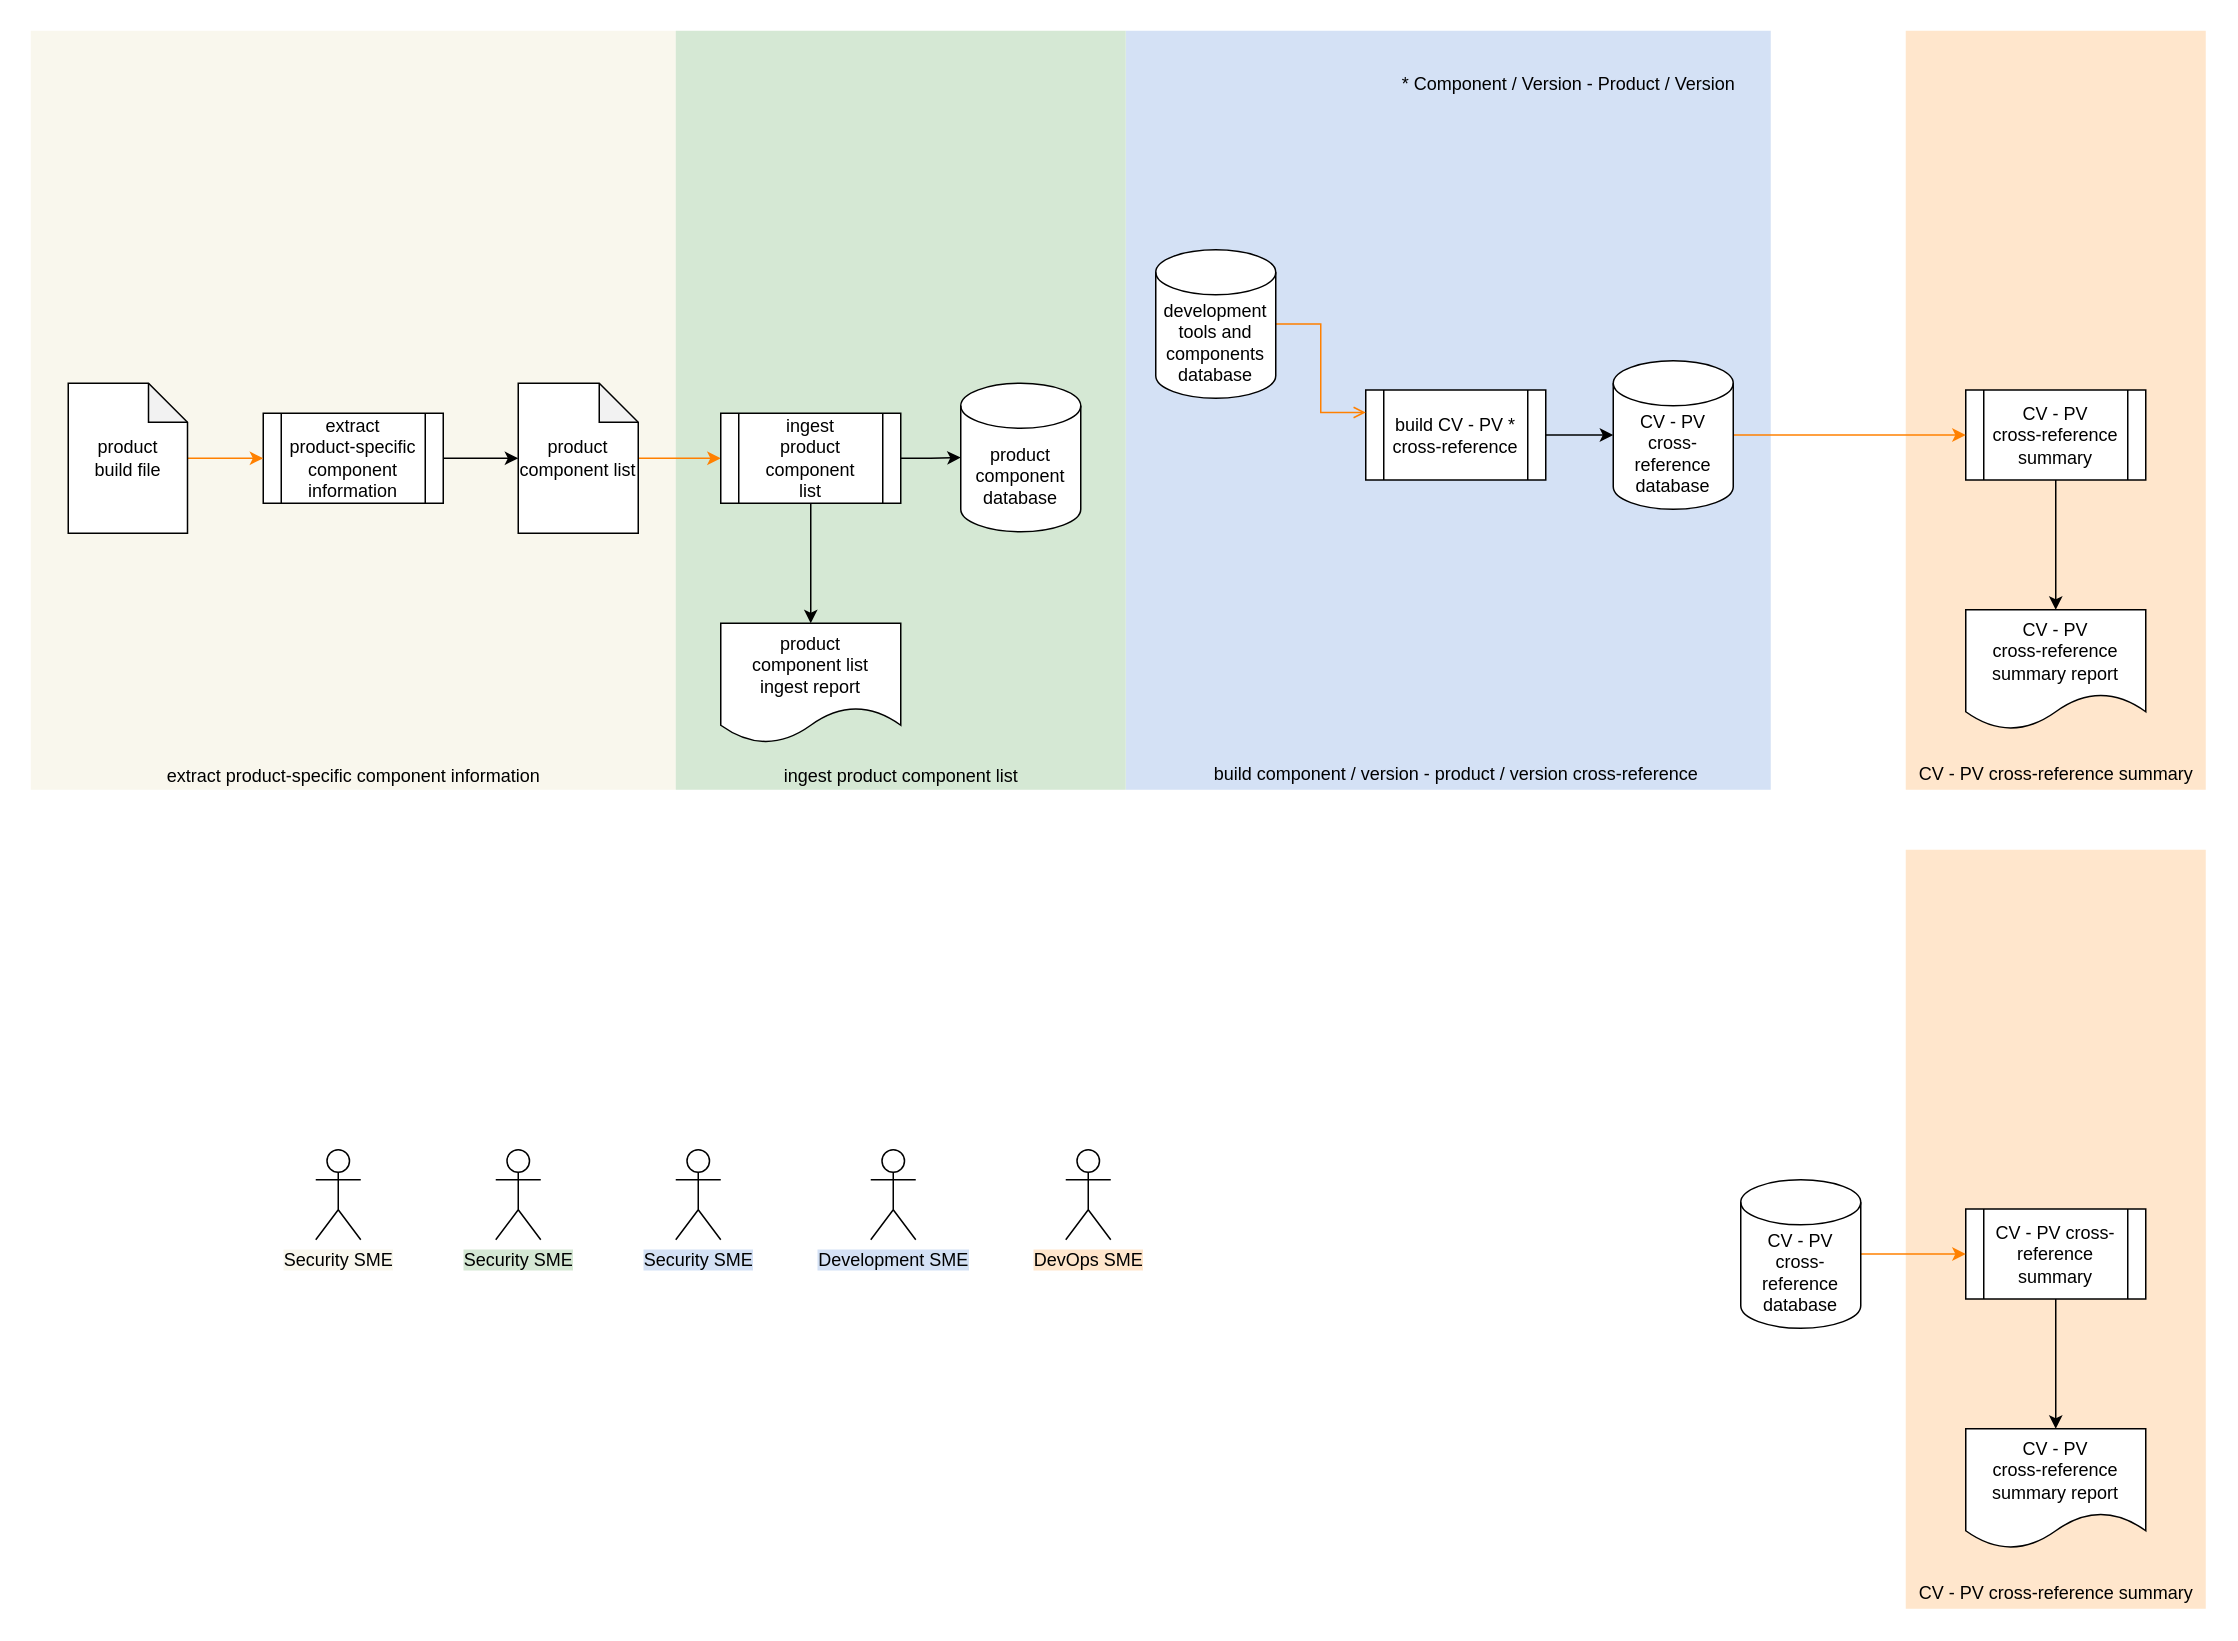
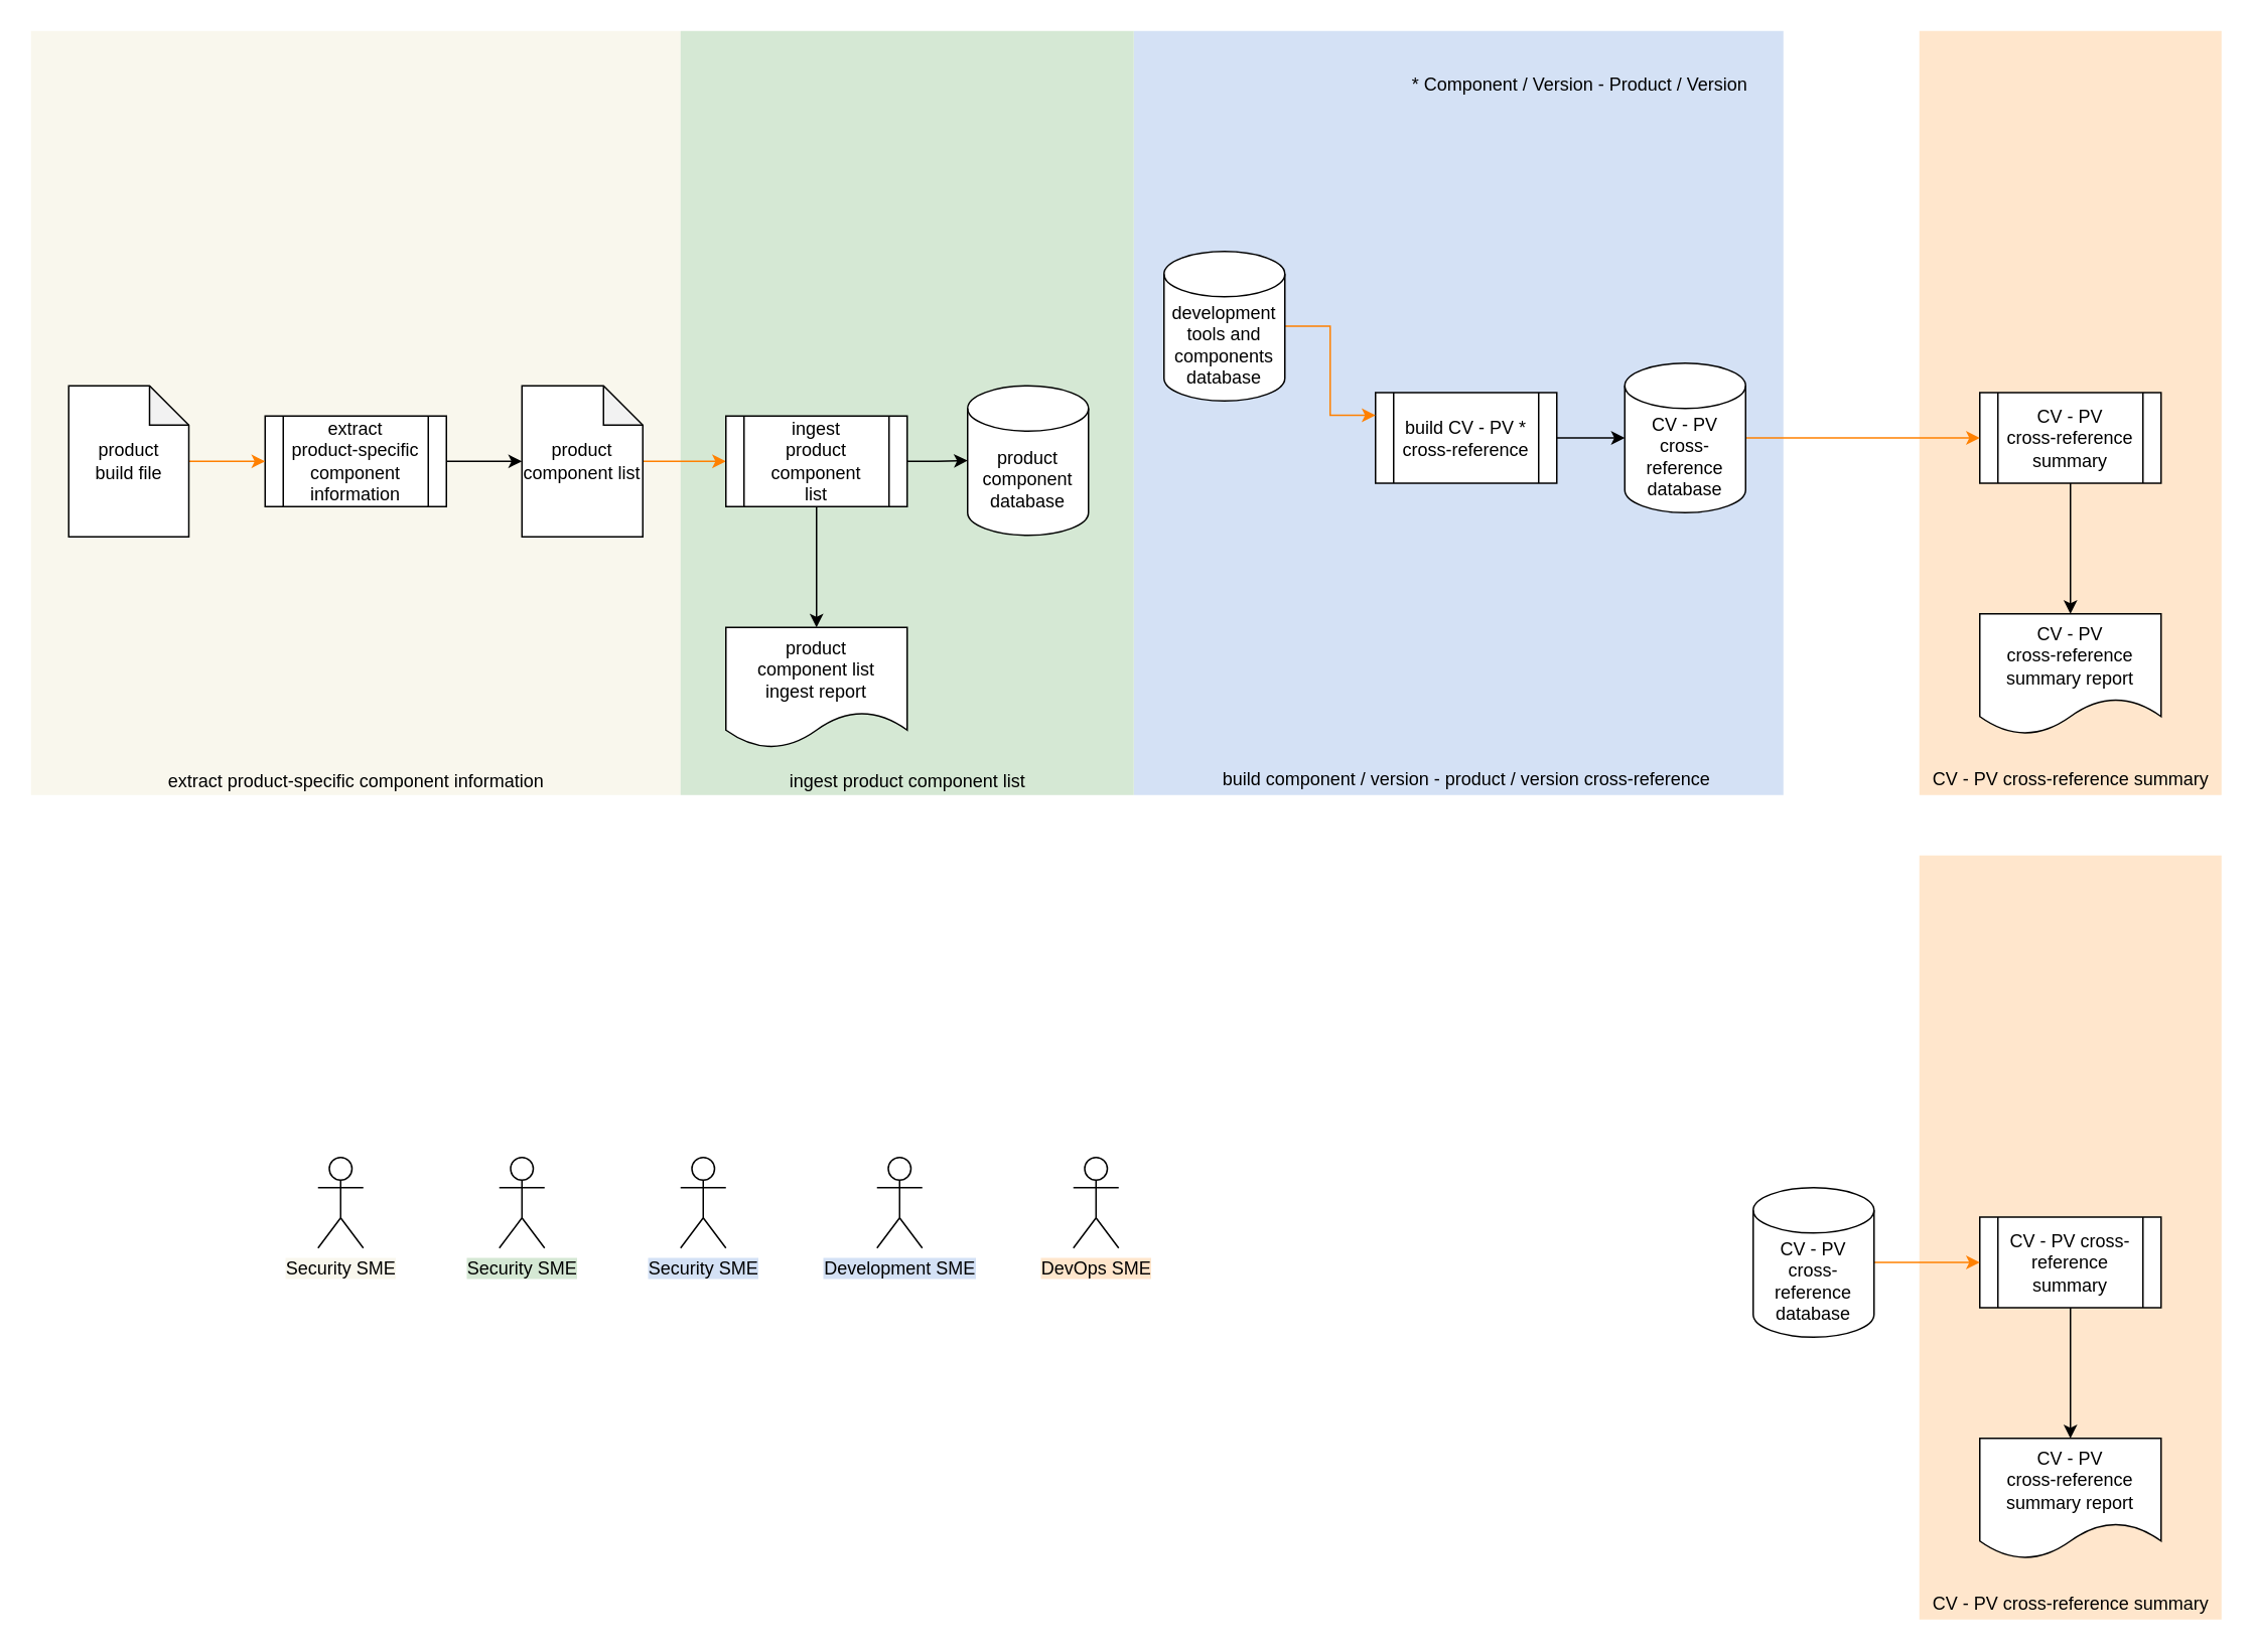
  <mxCell id="0" />
  <mxCell id="1" parent="0" />
  <mxCell id="2" value="" style="rounded=0;whiteSpace=wrap;html=1;strokeColor=none;fillColor=#FFE6CC;" parent="1" vertex="1"><mxGeometry x="1270" y="20" width="200" height="506" as="geometry" /></mxCell>
  <mxCell id="3" value="" style="rounded=0;whiteSpace=wrap;html=1;strokeColor=none;fillColor=#F9F7ED;" parent="1" vertex="1"><mxGeometry x="20" y="20" width="430" height="506" as="geometry" /></mxCell>
  <mxCell id="4" value="" style="rounded=0;whiteSpace=wrap;html=1;strokeColor=none;fillColor=#D4E1F5;" parent="1" vertex="1"><mxGeometry x="750" y="20" width="430" height="506" as="geometry" /></mxCell>
  <mxCell id="5" value="" style="rounded=0;whiteSpace=wrap;html=1;fillColor=#D5E8D4;strokeColor=none;" parent="1" vertex="1"><mxGeometry x="450" y="20" width="300" height="506" as="geometry" /></mxCell>
  <mxCell id="6" style="edgeStyle=orthogonalEdgeStyle;rounded=0;orthogonalLoop=1;jettySize=auto;html=1;entryX=0;entryY=0.5;entryDx=0;entryDy=0;strokeColor=#FF8000;" parent="1" source="24" target="9" edge="1"><mxGeometry relative="1" as="geometry" /></mxCell>
  <mxCell id="7" style="edgeStyle=orthogonalEdgeStyle;rounded=0;orthogonalLoop=1;jettySize=auto;html=1;exitX=1;exitY=0.5;exitDx=0;exitDy=0;entryX=0;entryY=0.5;entryDx=0;entryDy=0;entryPerimeter=0;" parent="1" source="9" target="33" edge="1"><mxGeometry relative="1" as="geometry" /></mxCell>
  <mxCell id="8" style="edgeStyle=orthogonalEdgeStyle;rounded=0;orthogonalLoop=1;jettySize=auto;html=1;exitX=0.5;exitY=1;exitDx=0;exitDy=0;" parent="1" source="9" target="15" edge="1"><mxGeometry relative="1" as="geometry" /></mxCell>
  <mxCell id="9" value="ingest&lt;br&gt;product component&lt;br&gt;list" style="shape=process;whiteSpace=wrap;html=1;backgroundOutline=1;" parent="1" vertex="1"><mxGeometry x="480" y="275" width="120" height="60" as="geometry" /></mxCell>
  <mxCell id="10" style="edgeStyle=orthogonalEdgeStyle;rounded=0;orthogonalLoop=1;jettySize=auto;html=1;exitX=1;exitY=0.5;exitDx=0;exitDy=0;entryX=0;entryY=0.5;entryDx=0;entryDy=0;entryPerimeter=0;" parent="1" source="12" target="34" edge="1"><mxGeometry relative="1" as="geometry" /></mxCell>
  <mxCell id="11" style="edgeStyle=orthogonalEdgeStyle;rounded=0;orthogonalLoop=1;jettySize=auto;html=1;exitX=0.5;exitY=1;exitDx=0;exitDy=0;entryX=0.5;entryY=0;entryDx=0;entryDy=0;" parent="1" source="16" target="18" edge="1"><mxGeometry relative="1" as="geometry" /></mxCell>
  <mxCell id="12" value="build CV - PV * cross-reference" style="shape=process;whiteSpace=wrap;html=1;backgroundOutline=1;" parent="1" vertex="1"><mxGeometry x="910" y="259.5" width="120" height="60" as="geometry" /></mxCell>
  <mxCell id="13" value="ingest product component list" style="text;html=1;align=center;verticalAlign=middle;resizable=0;points=[];autosize=1;" parent="1" vertex="1"><mxGeometry x="515" y="507" width="170" height="20" as="geometry" /></mxCell>
  <mxCell id="14" value="build component / version - product / version cross-reference" style="text;html=1;align=center;verticalAlign=middle;resizable=0;points=[];autosize=1;" parent="1" vertex="1"><mxGeometry x="800" y="506" width="340" height="20" as="geometry" /></mxCell>
  <mxCell id="15" value="product&lt;br&gt;component list&lt;br&gt;ingest report" style="shape=document;whiteSpace=wrap;html=1;boundedLbl=1;" parent="1" vertex="1"><mxGeometry x="480" y="415" width="120" height="80" as="geometry" /></mxCell>
  <mxCell id="16" value="CV - PV&lt;br&gt;cross-reference summary" style="shape=process;whiteSpace=wrap;html=1;backgroundOutline=1;" parent="1" vertex="1"><mxGeometry x="1310" y="259.5" width="120" height="60" as="geometry" /></mxCell>
  <mxCell id="17" value="CV - PV cross-reference summary" style="text;html=1;align=center;verticalAlign=middle;resizable=0;points=[];autosize=1;" parent="1" vertex="1"><mxGeometry x="1270" y="506" width="200" height="20" as="geometry" /></mxCell>
  <mxCell id="18" value="CV - PV&lt;br&gt;cross-reference summary&amp;nbsp;report" style="shape=document;whiteSpace=wrap;html=1;boundedLbl=1;" parent="1" vertex="1"><mxGeometry x="1310" y="406" width="120" height="80" as="geometry" /></mxCell>
  <mxCell id="19" style="edgeStyle=orthogonalEdgeStyle;rounded=0;orthogonalLoop=1;jettySize=auto;html=1;exitX=1;exitY=0.5;exitDx=0;exitDy=0;entryX=0;entryY=0.5;entryDx=0;entryDy=0;entryPerimeter=0;" parent="1" source="20" target="24" edge="1"><mxGeometry relative="1" as="geometry" /></mxCell>
  <mxCell id="20" value="extract&lt;br&gt;product-specific component information" style="shape=process;whiteSpace=wrap;html=1;backgroundOutline=1;" parent="1" vertex="1"><mxGeometry x="175" y="275" width="120" height="60" as="geometry" /></mxCell>
  <mxCell id="21" value="extract product-specific component information" style="text;html=1;align=center;verticalAlign=middle;resizable=0;points=[];autosize=1;" parent="1" vertex="1"><mxGeometry x="105" y="507" width="260" height="20" as="geometry" /></mxCell>
  <mxCell id="22" style="edgeStyle=orthogonalEdgeStyle;rounded=0;orthogonalLoop=1;jettySize=auto;html=1;entryX=0;entryY=0.5;entryDx=0;entryDy=0;strokeColor=#FF8000;" parent="1" source="23" target="20" edge="1"><mxGeometry relative="1" as="geometry" /></mxCell>
  <mxCell id="23" value="product&lt;br&gt;build file" style="shape=note;whiteSpace=wrap;html=1;backgroundOutline=1;darkOpacity=0.05;size=26;" parent="1" vertex="1"><mxGeometry x="45" y="255" width="79.5" height="100" as="geometry" /></mxCell>
  <mxCell id="24" value="product component list" style="shape=note;whiteSpace=wrap;html=1;backgroundOutline=1;darkOpacity=0.05;size=26;" parent="1" vertex="1"><mxGeometry x="345" y="255" width="80" height="100" as="geometry" /></mxCell>
  <mxCell id="25" style="edgeStyle=orthogonalEdgeStyle;rounded=0;orthogonalLoop=1;jettySize=auto;html=1;entryX=0;entryY=0.5;entryDx=0;entryDy=0;strokeColor=#FF8000;exitX=1;exitY=0.5;exitDx=0;exitDy=0;exitPerimeter=0;" parent="1" source="34" target="16" edge="1"><mxGeometry relative="1" as="geometry" /></mxCell>
  <mxCell id="26" value="&lt;span style=&quot;background-color: rgb(249 , 247 , 237)&quot;&gt;Security SME&lt;/span&gt;" style="shape=umlActor;verticalLabelPosition=bottom;verticalAlign=top;html=1;outlineConnect=0;fillColor=none;" parent="1" vertex="1"><mxGeometry x="210" y="766" width="30" height="60" as="geometry" /></mxCell>
  <mxCell id="27" value="&lt;span style=&quot;background-color: rgb(213 , 232 , 212)&quot;&gt;Security SME&lt;/span&gt;" style="shape=umlActor;verticalLabelPosition=bottom;verticalAlign=top;html=1;outlineConnect=0;fillColor=none;" parent="1" vertex="1"><mxGeometry x="330" y="766" width="30" height="60" as="geometry" /></mxCell>
  <mxCell id="28" value="&lt;span style=&quot;background-color: rgb(212 , 225 , 245)&quot;&gt;Development SME&lt;/span&gt;" style="shape=umlActor;verticalLabelPosition=bottom;verticalAlign=top;html=1;outlineConnect=0;fillColor=none;" parent="1" vertex="1"><mxGeometry x="580" y="766" width="30" height="60" as="geometry" /></mxCell>
  <mxCell id="29" value="&lt;span style=&quot;background-color: rgb(212 , 225 , 245)&quot;&gt;Security SME&lt;/span&gt;" style="shape=umlActor;verticalLabelPosition=bottom;verticalAlign=top;html=1;outlineConnect=0;fillColor=none;" parent="1" vertex="1"><mxGeometry x="450" y="766" width="30" height="60" as="geometry" /></mxCell>
  <mxCell id="30" value="&lt;span style=&quot;background-color: rgb(255 , 230 , 204)&quot;&gt;DevOps SME&lt;/span&gt;" style="shape=umlActor;verticalLabelPosition=bottom;verticalAlign=top;html=1;outlineConnect=0;fillColor=none;" parent="1" vertex="1"><mxGeometry x="710" y="766" width="30" height="60" as="geometry" /></mxCell>
- <mxCell id="31" style="edgeStyle=orthogonalEdgeStyle;rounded=0;orthogonalLoop=1;jettySize=auto;html=1;entryX=0;entryY=0.25;entryDx=0;entryDy=0;strokeColor=#FF8000;exitX=1;exitY=0.5;exitDx=0;exitDy=0;exitPerimeter=0;endArrow=open;" parent="1" source="32" target="12" edge="1"><mxGeometry relative="1" as="geometry"><mxPoint x="890" y="261.5" as="targetPoint" /></mxGeometry></mxCell>
+ <mxCell id="31" style="edgeStyle=orthogonalEdgeStyle;rounded=0;orthogonalLoop=1;jettySize=auto;html=1;entryX=0;entryY=0.25;entryDx=0;entryDy=0;strokeColor=#FF8000;exitX=1;exitY=0.5;exitDx=0;exitDy=0;exitPerimeter=0;" parent="1" source="32" target="12" edge="1"><mxGeometry relative="1" as="geometry"><mxPoint x="890" y="261.5" as="targetPoint" /></mxGeometry></mxCell>
  <mxCell id="32" value="development tools and components database" style="shape=cylinder3;whiteSpace=wrap;html=1;boundedLbl=1;backgroundOutline=1;size=15;" vertex="1" parent="1"><mxGeometry x="770" y="166" width="80" height="99" as="geometry" /></mxCell>
  <mxCell id="33" value="product&lt;br&gt;component database" style="shape=cylinder3;whiteSpace=wrap;html=1;boundedLbl=1;backgroundOutline=1;size=15;" vertex="1" parent="1"><mxGeometry x="640" y="255" width="80" height="99" as="geometry" /></mxCell>
  <mxCell id="34" value="CV - PV cross-reference&lt;br&gt;database" style="shape=cylinder3;whiteSpace=wrap;html=1;boundedLbl=1;backgroundOutline=1;size=15;" vertex="1" parent="1"><mxGeometry x="1075" y="240" width="80" height="99" as="geometry" /></mxCell>
  <mxCell id="35" value="* Component / Version - Product / Version" style="text;html=1;align=center;verticalAlign=middle;resizable=0;points=[];autosize=1;" vertex="1" parent="1"><mxGeometry x="925" y="46" width="240" height="20" as="geometry" /></mxCell>
  <mxCell id="36" value="" style="rounded=0;whiteSpace=wrap;html=1;strokeColor=none;fillColor=#FFE6CC;" vertex="1" parent="1"><mxGeometry x="1270" y="566" width="200" height="506" as="geometry" /></mxCell>
  <mxCell id="37" style="edgeStyle=orthogonalEdgeStyle;rounded=0;orthogonalLoop=1;jettySize=auto;html=1;exitX=0.5;exitY=1;exitDx=0;exitDy=0;entryX=0.5;entryY=0;entryDx=0;entryDy=0;" edge="1" source="38" target="40" parent="1"><mxGeometry relative="1" as="geometry" /></mxCell>
  <mxCell id="38" value="CV - PV cross-reference summary" style="shape=process;whiteSpace=wrap;html=1;backgroundOutline=1;" vertex="1" parent="1"><mxGeometry x="1310" y="805.5" width="120" height="60" as="geometry" /></mxCell>
  <mxCell id="39" value="CV - PV cross-reference summary" style="text;html=1;align=center;verticalAlign=middle;resizable=0;points=[];autosize=1;" vertex="1" parent="1"><mxGeometry x="1270" y="1052" width="200" height="20" as="geometry" /></mxCell>
  <mxCell id="40" value="CV - PV&lt;br&gt;cross-reference summary&amp;nbsp;report" style="shape=document;whiteSpace=wrap;html=1;boundedLbl=1;" vertex="1" parent="1"><mxGeometry x="1310" y="952" width="120" height="80" as="geometry" /></mxCell>
  <mxCell id="41" style="edgeStyle=orthogonalEdgeStyle;rounded=0;orthogonalLoop=1;jettySize=auto;html=1;entryX=0;entryY=0.5;entryDx=0;entryDy=0;strokeColor=#FF8000;exitX=1;exitY=0.5;exitDx=0;exitDy=0;exitPerimeter=0;" edge="1" source="42" target="38" parent="1"><mxGeometry relative="1" as="geometry" /></mxCell>
  <mxCell id="42" value="CV - PV cross-reference&lt;br&gt;database" style="shape=cylinder3;whiteSpace=wrap;html=1;boundedLbl=1;backgroundOutline=1;size=15;" vertex="1" parent="1"><mxGeometry x="1160" y="786" width="80" height="99" as="geometry" /></mxCell>
